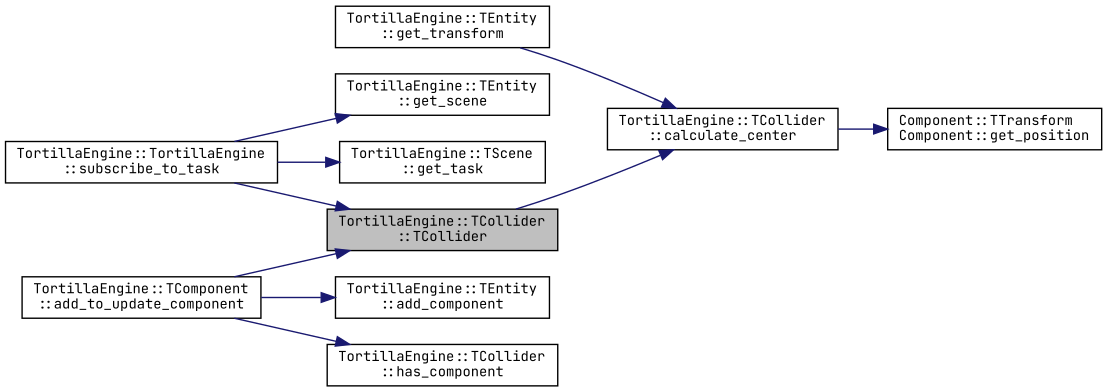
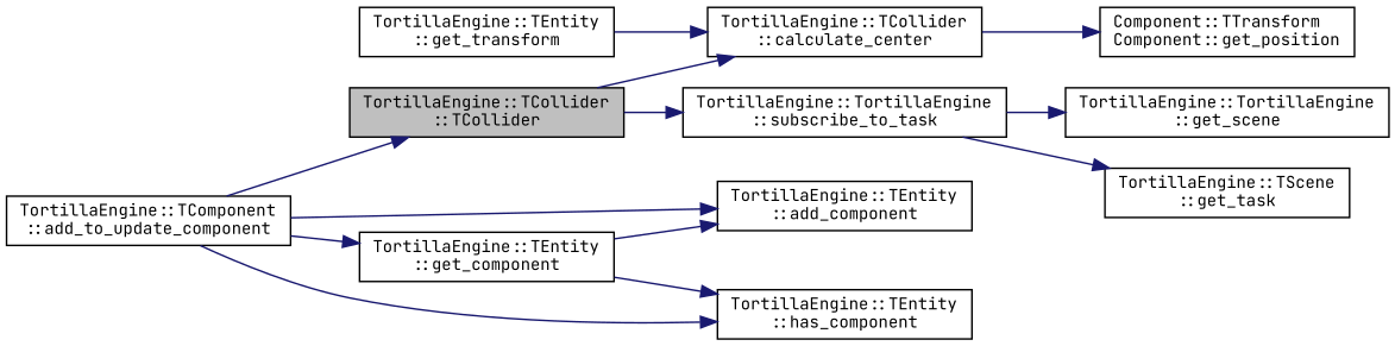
  digraph {
    fontname="JetBrains Mono"
    rankdir=LR
    node [color=black fillcolor=white fontname="JetBrains Mono" fontsize=10 shape=record style=filled]
    edge [color=midnightblue fontname="JetBrains Mono" fontsize=10 labelfontname=Helvetica labelfontsize=10 style=solid]
    n1 [fillcolor=grey75 fontcolor=black height=0.2 label="TortillaEngine::TCollider\l::TCollider" width=0.4]
    n2 [height=0.2 label="TortillaEngine::TCollider\l::calculate_center" width=0.4]
    n3 [height=0.2 label="TortillaEngine::TortillaEngine\l::subscribe_to_task" width=0.4]
    n4 [height=0.2 label="TortillaEngine::TComponent\l::add_to_update_component" width=0.4]
    n5 [height=0.2 label="TortillaEngine::TEntity\l::add_component" width=0.4]
-   n7 [height=0.2 label="TortillaEngine::TCollider\l::has_component" width=0.4]
+   n6 [height=0.2 label="TortillaEngine::TEntity\l::get_component" width=0.4]
+   n7 [height=0.2 label="TortillaEngine::TEntity\l::has_component" width=0.4]
    n8 [height=0.2 label="Component::TTransform\lComponent::get_position" width=0.4]
-   n9 [height=0.2 label="TortillaEngine::TEntity\l::get_scene" width=0.4]
+   n9 [height=0.2 label="TortillaEngine::TortillaEngine\l::get_scene" width=0.4]
    n10 [height=0.2 label="TortillaEngine::TScene\l::get_task" width=0.4]
    n11 [height=0.2 label="TortillaEngine::TEntity\l::get_transform" width=0.4]
    n1 -> n2
-   n3 -> n1
+   n1 -> n3
    n2 -> n8
    n3 -> n9
    n3 -> n10
    n4 -> n1
    n4 -> n5
+   n4 -> n6
    n4 -> n7
+   n6 -> n5
+   n6 -> n7
    n11 -> n2
  }
